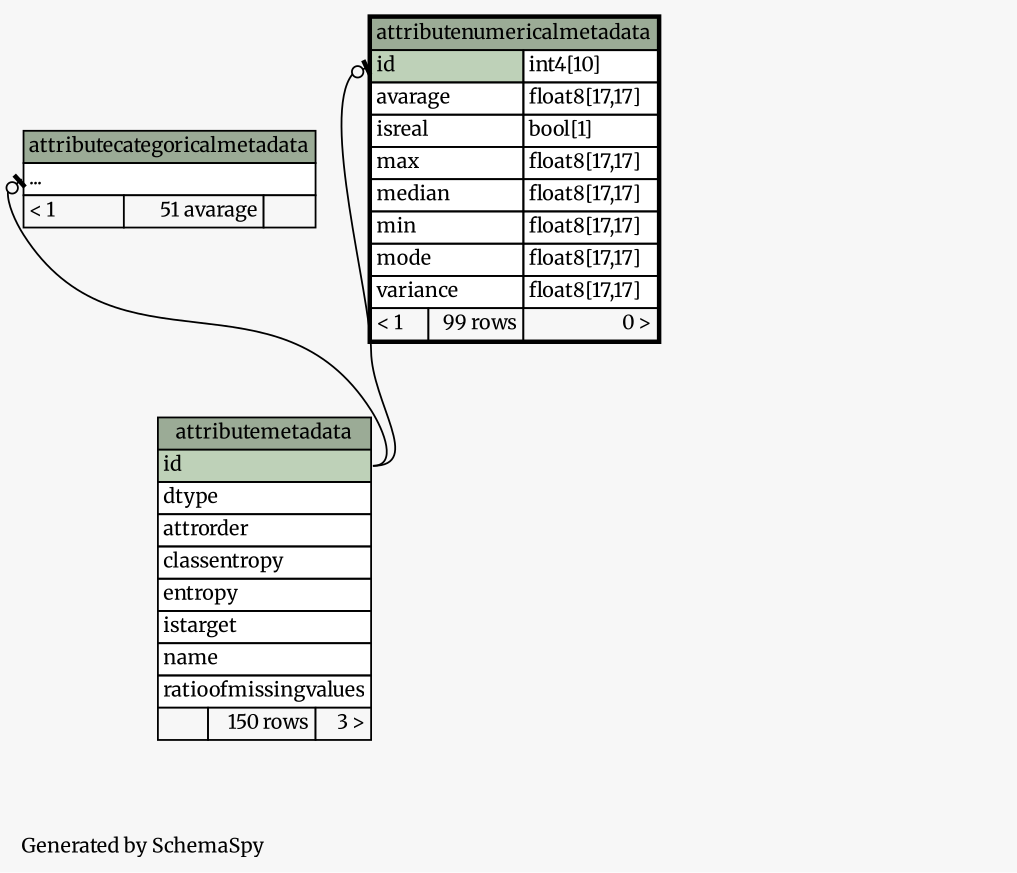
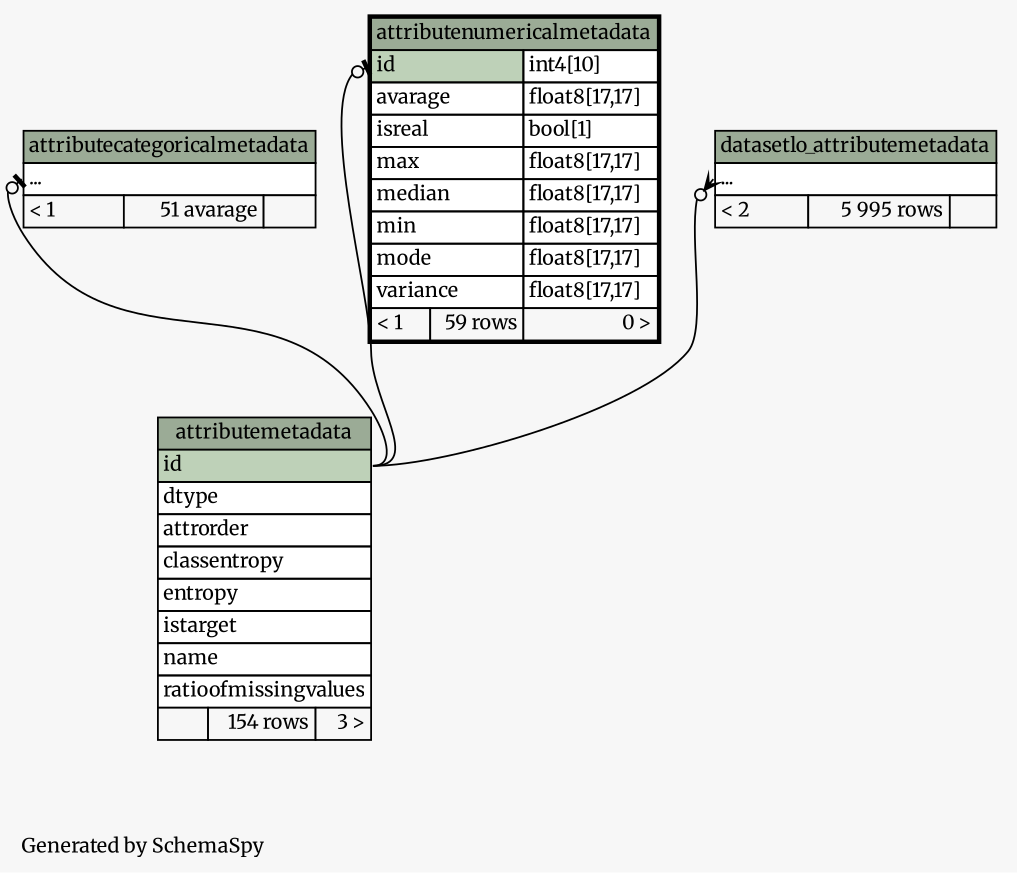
  digraph {
    bgcolor="#f7f7f7"
    fontname=Merriweather
    fontsize=11
    label="\nGenerated by SchemaSpy"
    labeljust=l
    nodesep=0.18
    rankdir=TB
    ranksep=0.46
    node [fontname=Merriweather fontsize=11 shape=plaintext]
    edge [arrowhead=none arrowsize=0.8 arrowtail=teeodot dir=back fontname=Merriweather headport="id:e" tailport="elipses:w"]
    n1 [label=<     <TABLE BORDER="0" CELLBORDER="1" CELLSPACING="0" BGCOLOR="#ffffff">       <TR><TD COLSPAN="3" BGCOLOR="#9bab96" ALIGN="CENTER">attributecategoricalmetadata</TD></TR>       <TR><TD PORT="elipses" COLSPAN="3" ALIGN="LEFT">...</TD></TR>       <TR><TD ALIGN="LEFT" BGCOLOR="#f7f7f7">&lt; 1</TD><TD ALIGN="RIGHT" BGCOLOR="#f7f7f7">51 avarage</TD><TD ALIGN="RIGHT" BGCOLOR="#f7f7f7">  </TD></TR>     </TABLE>>]
-   n2 [label=<     <TABLE BORDER="0" CELLBORDER="1" CELLSPACING="0" BGCOLOR="#ffffff">       <TR><TD COLSPAN="3" BGCOLOR="#9bab96" ALIGN="CENTER">attributemetadata</TD></TR>       <TR><TD PORT="id" COLSPAN="3" BGCOLOR="#bed1b8" ALIGN="LEFT">id</TD></TR>       <TR><TD PORT="dtype" COLSPAN="3" ALIGN="LEFT">dtype</TD></TR>       <TR><TD PORT="attrorder" COLSPAN="3" ALIGN="LEFT">attrorder</TD></TR>       <TR><TD PORT="classentropy" COLSPAN="3" ALIGN="LEFT">classentropy</TD></TR>       <TR><TD PORT="entropy" COLSPAN="3" ALIGN="LEFT">entropy</TD></TR>       <TR><TD PORT="istarget" COLSPAN="3" ALIGN="LEFT">istarget</TD></TR>       <TR><TD PORT="name" COLSPAN="3" ALIGN="LEFT">name</TD></TR>       <TR><TD PORT="ratioofmissingvalues" COLSPAN="3" ALIGN="LEFT">ratioofmissingvalues</TD></TR>       <TR><TD ALIGN="LEFT" BGCOLOR="#f7f7f7">  </TD><TD ALIGN="RIGHT" BGCOLOR="#f7f7f7">150 rows</TD><TD ALIGN="RIGHT" BGCOLOR="#f7f7f7">3 &gt;</TD></TR>     </TABLE>>]
-   n3 [label=<     <TABLE BORDER="2" CELLBORDER="1" CELLSPACING="0" BGCOLOR="#ffffff">       <TR><TD COLSPAN="3" BGCOLOR="#9bab96" ALIGN="CENTER">attributenumericalmetadata</TD></TR>       <TR><TD PORT="id" COLSPAN="2" BGCOLOR="#bed1b8" ALIGN="LEFT">id</TD><TD PORT="id.type" ALIGN="LEFT">int4[10]</TD></TR>       <TR><TD PORT="avarage" COLSPAN="2" ALIGN="LEFT">avarage</TD><TD PORT="avarage.type" ALIGN="LEFT">float8[17,17]</TD></TR>       <TR><TD PORT="isreal" COLSPAN="2" ALIGN="LEFT">isreal</TD><TD PORT="isreal.type" ALIGN="LEFT">bool[1]</TD></TR>       <TR><TD PORT="max" COLSPAN="2" ALIGN="LEFT">max</TD><TD PORT="max.type" ALIGN="LEFT">float8[17,17]</TD></TR>       <TR><TD PORT="median" COLSPAN="2" ALIGN="LEFT">median</TD><TD PORT="median.type" ALIGN="LEFT">float8[17,17]</TD></TR>       <TR><TD PORT="min" COLSPAN="2" ALIGN="LEFT">min</TD><TD PORT="min.type" ALIGN="LEFT">float8[17,17]</TD></TR>       <TR><TD PORT="mode" COLSPAN="2" ALIGN="LEFT">mode</TD><TD PORT="mode.type" ALIGN="LEFT">float8[17,17]</TD></TR>       <TR><TD PORT="variance" COLSPAN="2" ALIGN="LEFT">variance</TD><TD PORT="variance.type" ALIGN="LEFT">float8[17,17]</TD></TR>       <TR><TD ALIGN="LEFT" BGCOLOR="#f7f7f7">&lt; 1</TD><TD ALIGN="RIGHT" BGCOLOR="#f7f7f7">99 rows</TD><TD ALIGN="RIGHT" BGCOLOR="#f7f7f7">0 &gt;</TD></TR>     </TABLE>>]
+   n2 [label=<     <TABLE BORDER="0" CELLBORDER="1" CELLSPACING="0" BGCOLOR="#ffffff">       <TR><TD COLSPAN="3" BGCOLOR="#9bab96" ALIGN="CENTER">attributemetadata</TD></TR>       <TR><TD PORT="id" COLSPAN="3" BGCOLOR="#bed1b8" ALIGN="LEFT">id</TD></TR>       <TR><TD PORT="dtype" COLSPAN="3" ALIGN="LEFT">dtype</TD></TR>       <TR><TD PORT="attrorder" COLSPAN="3" ALIGN="LEFT">attrorder</TD></TR>       <TR><TD PORT="classentropy" COLSPAN="3" ALIGN="LEFT">classentropy</TD></TR>       <TR><TD PORT="entropy" COLSPAN="3" ALIGN="LEFT">entropy</TD></TR>       <TR><TD PORT="istarget" COLSPAN="3" ALIGN="LEFT">istarget</TD></TR>       <TR><TD PORT="name" COLSPAN="3" ALIGN="LEFT">name</TD></TR>       <TR><TD PORT="ratioofmissingvalues" COLSPAN="3" ALIGN="LEFT">ratioofmissingvalues</TD></TR>       <TR><TD ALIGN="LEFT" BGCOLOR="#f7f7f7">  </TD><TD ALIGN="RIGHT" BGCOLOR="#f7f7f7">154 rows</TD><TD ALIGN="RIGHT" BGCOLOR="#f7f7f7">3 &gt;</TD></TR>     </TABLE>>]
+   n3 [label=<     <TABLE BORDER="2" CELLBORDER="1" CELLSPACING="0" BGCOLOR="#ffffff">       <TR><TD COLSPAN="3" BGCOLOR="#9bab96" ALIGN="CENTER">attributenumericalmetadata</TD></TR>       <TR><TD PORT="id" COLSPAN="2" BGCOLOR="#bed1b8" ALIGN="LEFT">id</TD><TD PORT="id.type" ALIGN="LEFT">int4[10]</TD></TR>       <TR><TD PORT="avarage" COLSPAN="2" ALIGN="LEFT">avarage</TD><TD PORT="avarage.type" ALIGN="LEFT">float8[17,17]</TD></TR>       <TR><TD PORT="isreal" COLSPAN="2" ALIGN="LEFT">isreal</TD><TD PORT="isreal.type" ALIGN="LEFT">bool[1]</TD></TR>       <TR><TD PORT="max" COLSPAN="2" ALIGN="LEFT">max</TD><TD PORT="max.type" ALIGN="LEFT">float8[17,17]</TD></TR>       <TR><TD PORT="median" COLSPAN="2" ALIGN="LEFT">median</TD><TD PORT="median.type" ALIGN="LEFT">float8[17,17]</TD></TR>       <TR><TD PORT="min" COLSPAN="2" ALIGN="LEFT">min</TD><TD PORT="min.type" ALIGN="LEFT">float8[17,17]</TD></TR>       <TR><TD PORT="mode" COLSPAN="2" ALIGN="LEFT">mode</TD><TD PORT="mode.type" ALIGN="LEFT">float8[17,17]</TD></TR>       <TR><TD PORT="variance" COLSPAN="2" ALIGN="LEFT">variance</TD><TD PORT="variance.type" ALIGN="LEFT">float8[17,17]</TD></TR>       <TR><TD ALIGN="LEFT" BGCOLOR="#f7f7f7">&lt; 1</TD><TD ALIGN="RIGHT" BGCOLOR="#f7f7f7">59 rows</TD><TD ALIGN="RIGHT" BGCOLOR="#f7f7f7">0 &gt;</TD></TR>     </TABLE>>]
+   n4 [label=<     <TABLE BORDER="0" CELLBORDER="1" CELLSPACING="0" BGCOLOR="#ffffff">       <TR><TD COLSPAN="3" BGCOLOR="#9bab96" ALIGN="CENTER">datasetlo_attributemetadata</TD></TR>       <TR><TD PORT="elipses" COLSPAN="3" ALIGN="LEFT">...</TD></TR>       <TR><TD ALIGN="LEFT" BGCOLOR="#f7f7f7">&lt; 2</TD><TD ALIGN="RIGHT" BGCOLOR="#f7f7f7">5 995 rows</TD><TD ALIGN="RIGHT" BGCOLOR="#f7f7f7">  </TD></TR>     </TABLE>>]
    n1 -> n2
    n3 -> n2 [tailport="id:w"]
+   n4 -> n2 [arrowtail=crowodot]
  }
